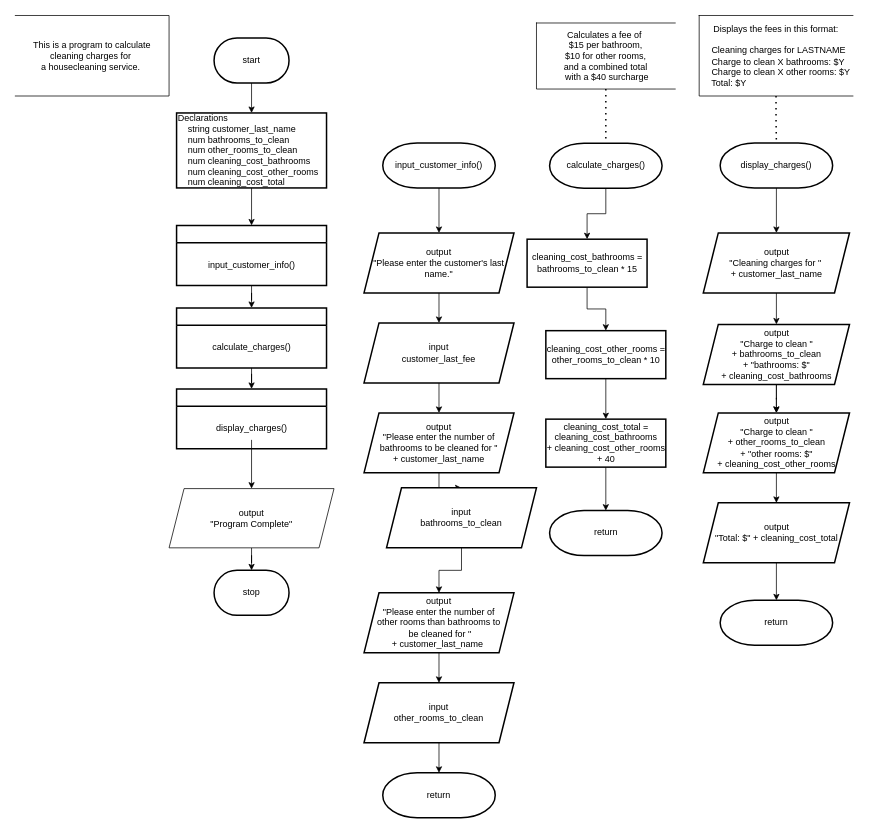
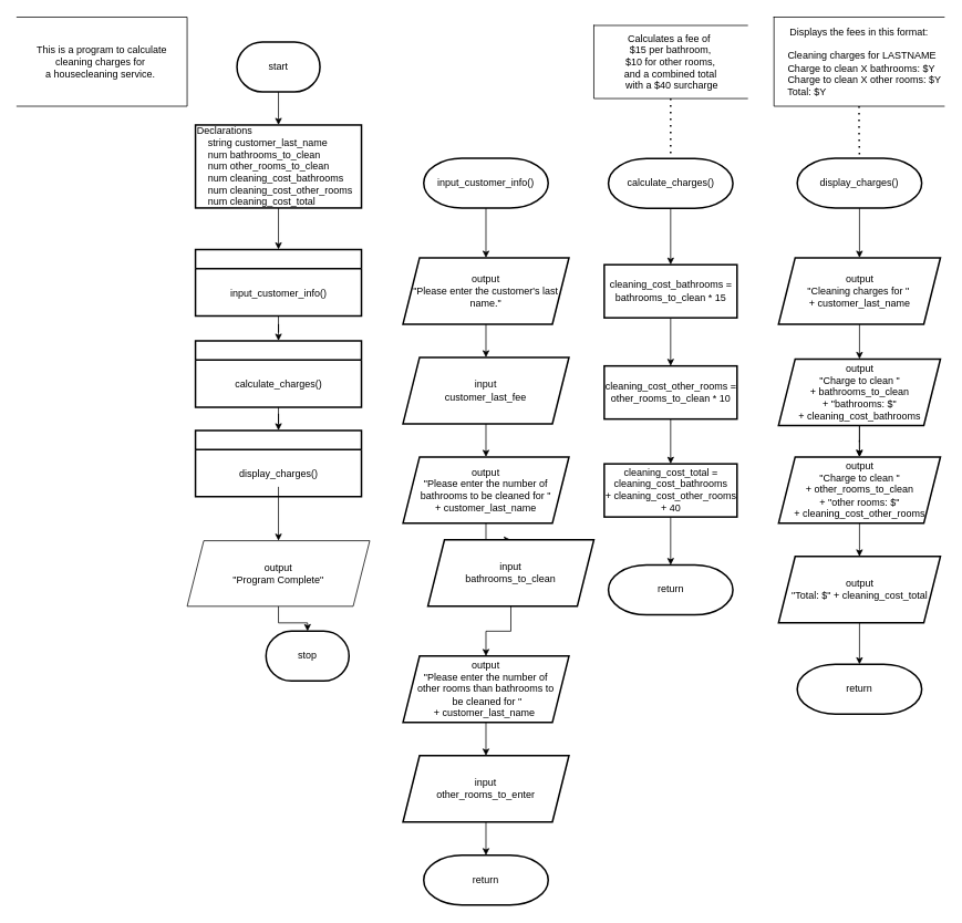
  <mxCell id="0" />
  <mxCell id="1" parent="0" />
  <mxCell id="2" value="" style="edgeStyle=orthogonalEdgeStyle;rounded=0;orthogonalLoop=1;jettySize=auto;html=1;" parent="1" source="3" target="5" edge="1"><mxGeometry relative="1" as="geometry" /></mxCell>
  <mxCell id="3" value="start" style="strokeWidth=2;html=1;shape=mxgraph.flowchart.terminator;whiteSpace=wrap;" parent="1" vertex="1"><mxGeometry x="285" y="50" width="100" height="60" as="geometry" /></mxCell>
  <mxCell id="4" value="" style="edgeStyle=orthogonalEdgeStyle;rounded=0;orthogonalLoop=1;jettySize=auto;html=1;" parent="1" source="5" target="15" edge="1"><mxGeometry relative="1" as="geometry" /></mxCell>
  <mxCell id="5" value="Declarations&lt;div&gt;&amp;nbsp; &amp;nbsp; string customer_last_name&lt;/div&gt;&lt;div&gt;&amp;nbsp; &amp;nbsp; num bathrooms_to_clean&lt;/div&gt;&lt;div&gt;&amp;nbsp; &amp;nbsp; num other_rooms_to_clean&lt;/div&gt;&lt;div&gt;&amp;nbsp; &amp;nbsp; num cleaning_cost_bathrooms&lt;/div&gt;&lt;div&gt;&amp;nbsp; &amp;nbsp; num cleaning_cost_other_rooms&lt;/div&gt;&lt;div&gt;&amp;nbsp; &amp;nbsp; num cleaning_cost_total&lt;/div&gt;" style="whiteSpace=wrap;html=1;strokeWidth=2;align=left;" parent="1" vertex="1"><mxGeometry x="235" y="150" width="200" height="100" as="geometry" /></mxCell>
  <mxCell id="6" value="" style="edgeStyle=orthogonalEdgeStyle;rounded=0;orthogonalLoop=1;jettySize=auto;html=1;" parent="1" source="7" target="9" edge="1"><mxGeometry relative="1" as="geometry" /></mxCell>
  <mxCell id="7" value="output &lt;br&gt;&quot;Please enter the customer's last name.&quot;" style="whiteSpace=wrap;html=1;strokeWidth=2;align=center;shape=parallelogram;perimeter=parallelogramPerimeter;fixedSize=1;" parent="1" vertex="1"><mxGeometry x="485" y="310" width="200" height="80" as="geometry" /></mxCell>
  <mxCell id="8" value="" style="edgeStyle=orthogonalEdgeStyle;rounded=0;orthogonalLoop=1;jettySize=auto;html=1;" parent="1" source="9" target="11" edge="1"><mxGeometry relative="1" as="geometry" /></mxCell>
  <mxCell id="9" value="input&lt;br&gt;customer_last_fee" style="whiteSpace=wrap;html=1;strokeWidth=2;align=center;shape=parallelogram;perimeter=parallelogramPerimeter;fixedSize=1;" parent="1" vertex="1"><mxGeometry x="485" y="430" width="200" height="80" as="geometry" /></mxCell>
  <mxCell id="10" value="" style="edgeStyle=orthogonalEdgeStyle;rounded=0;orthogonalLoop=1;jettySize=auto;html=1;" parent="1" source="11" target="13" edge="1"><mxGeometry relative="1" as="geometry" /></mxCell>
  <mxCell id="11" value="output&lt;br&gt;&quot;Please enter the number of bathrooms to be cleaned for &quot;&lt;br&gt;+ customer_last_name" style="whiteSpace=wrap;html=1;strokeWidth=2;align=center;shape=parallelogram;perimeter=parallelogramPerimeter;fixedSize=1;" parent="1" vertex="1"><mxGeometry x="485" y="550" width="200" height="80" as="geometry" /></mxCell>
  <mxCell id="12" value="" style="edgeStyle=orthogonalEdgeStyle;rounded=0;orthogonalLoop=1;jettySize=auto;html=1;" parent="1" source="13" target="20" edge="1"><mxGeometry relative="1" as="geometry" /></mxCell>
  <mxCell id="13" value="input&lt;br&gt;bathrooms_to_clean" style="whiteSpace=wrap;html=1;strokeWidth=2;align=center;shape=parallelogram;perimeter=parallelogramPerimeter;fixedSize=1;" parent="1" vertex="1"><mxGeometry x="515" y="650" width="200" height="80" as="geometry" /></mxCell>
  <mxCell id="14" value="" style="edgeStyle=orthogonalEdgeStyle;rounded=0;orthogonalLoop=1;jettySize=auto;html=1;" parent="1" source="15" target="25" edge="1"><mxGeometry relative="1" as="geometry" /></mxCell>
  <mxCell id="15" value="" style="whiteSpace=wrap;html=1;align=left;strokeWidth=2;shape=swimlane;fontStyle=1;startSize=23;" parent="1" vertex="1"><mxGeometry x="235" y="300" width="200" height="80" as="geometry"><mxRectangle x="20" y="340" width="50" height="40" as="alternateBounds" /></mxGeometry></mxCell>
  <mxCell id="16" value="input_customer_info()" style="text;html=1;align=center;verticalAlign=middle;resizable=0;points=[];autosize=1;strokeColor=none;fillColor=none;" parent="15" vertex="1"><mxGeometry x="30" y="38" width="140" height="30" as="geometry" /></mxCell>
  <mxCell id="17" style="edgeStyle=orthogonalEdgeStyle;rounded=0;orthogonalLoop=1;jettySize=auto;html=1;exitX=0.5;exitY=1;exitDx=0;exitDy=0;exitPerimeter=0;entryX=0.5;entryY=0;entryDx=0;entryDy=0;" parent="1" source="18" target="7" edge="1"><mxGeometry relative="1" as="geometry" /></mxCell>
  <mxCell id="18" value="&lt;span style=&quot;text-wrap: nowrap;&quot;&gt;input_customer_info()&lt;/span&gt;" style="strokeWidth=2;html=1;shape=mxgraph.flowchart.terminator;whiteSpace=wrap;" parent="1" vertex="1"><mxGeometry x="510" y="190" width="150" height="60" as="geometry" /></mxCell>
  <mxCell id="19" value="" style="edgeStyle=orthogonalEdgeStyle;rounded=0;orthogonalLoop=1;jettySize=auto;html=1;" parent="1" source="20" target="22" edge="1"><mxGeometry relative="1" as="geometry" /></mxCell>
  <mxCell id="20" value="output&lt;br&gt;&quot;Please enter the number of&lt;br&gt;other rooms than bathrooms to&lt;br&gt;&amp;nbsp;be cleaned for &quot;&lt;br&gt;+ customer_last_name&amp;nbsp;" style="whiteSpace=wrap;html=1;strokeWidth=2;align=center;shape=parallelogram;perimeter=parallelogramPerimeter;fixedSize=1;" parent="1" vertex="1"><mxGeometry x="485" y="790" width="200" height="80" as="geometry" /></mxCell>
  <mxCell id="21" value="" style="edgeStyle=orthogonalEdgeStyle;rounded=0;orthogonalLoop=1;jettySize=auto;html=1;" parent="1" source="22" target="23" edge="1"><mxGeometry relative="1" as="geometry" /></mxCell>
- <mxCell id="22" value="input&lt;br&gt;other_rooms_to_clean" style="whiteSpace=wrap;html=1;strokeWidth=2;align=center;shape=parallelogram;perimeter=parallelogramPerimeter;fixedSize=1;" parent="1" vertex="1"><mxGeometry x="485" y="910" width="200" height="80" as="geometry" /></mxCell>
+ <mxCell id="22" value="input&lt;br&gt;other_rooms_to_enter" style="whiteSpace=wrap;html=1;strokeWidth=2;align=center;shape=parallelogram;perimeter=parallelogramPerimeter;fixedSize=1;" parent="1" vertex="1"><mxGeometry x="485" y="910" width="200" height="80" as="geometry" /></mxCell>
  <mxCell id="23" value="&lt;span style=&quot;text-wrap: nowrap;&quot;&gt;return&lt;/span&gt;" style="strokeWidth=2;html=1;shape=mxgraph.flowchart.terminator;whiteSpace=wrap;" parent="1" vertex="1"><mxGeometry x="510" y="1030" width="150" height="60" as="geometry" /></mxCell>
  <mxCell id="24" value="" style="edgeStyle=orthogonalEdgeStyle;rounded=0;orthogonalLoop=1;jettySize=auto;html=1;" parent="1" source="25" target="38" edge="1"><mxGeometry relative="1" as="geometry" /></mxCell>
  <mxCell id="25" value="" style="whiteSpace=wrap;html=1;align=left;strokeWidth=2;shape=swimlane;fontStyle=1;startSize=23;" parent="1" vertex="1"><mxGeometry x="235" y="410" width="200" height="80" as="geometry"><mxRectangle x="20" y="340" width="50" height="40" as="alternateBounds" /></mxGeometry></mxCell>
  <mxCell id="26" value="calculate_charges()" style="text;html=1;align=center;verticalAlign=middle;resizable=0;points=[];autosize=1;strokeColor=none;fillColor=none;" parent="25" vertex="1"><mxGeometry x="35" y="38" width="130" height="30" as="geometry" /></mxCell>
  <mxCell id="27" value="" style="edgeStyle=orthogonalEdgeStyle;rounded=0;orthogonalLoop=1;jettySize=auto;html=1;" parent="1" source="28" target="30" edge="1"><mxGeometry relative="1" as="geometry" /></mxCell>
  <mxCell id="28" value="&lt;span style=&quot;text-wrap: nowrap;&quot;&gt;calculate_charges()&lt;/span&gt;" style="strokeWidth=2;html=1;shape=mxgraph.flowchart.terminator;whiteSpace=wrap;" parent="1" vertex="1"><mxGeometry x="732.5" y="190.36" width="150" height="60" as="geometry" /></mxCell>
  <mxCell id="29" value="" style="edgeStyle=orthogonalEdgeStyle;rounded=0;orthogonalLoop=1;jettySize=auto;html=1;" parent="1" source="30" target="32" edge="1"><mxGeometry relative="1" as="geometry" /></mxCell>
- <mxCell id="30" value="cleaning_cost_bathrooms =&lt;br&gt;&lt;div&gt;bathrooms_to_clean * 15&lt;/div&gt;" style="whiteSpace=wrap;html=1;strokeWidth=2;align=center;shape=label;fixedSize=1;rounded=0;" parent="1" vertex="1"><mxGeometry x="702.5" y="318.36" width="160" height="64" as="geometry" /></mxCell>
+ <mxCell id="30" value="cleaning_cost_bathrooms =&lt;br&gt;&lt;div&gt;bathrooms_to_clean * 15&lt;/div&gt;" style="whiteSpace=wrap;html=1;strokeWidth=2;align=center;shape=label;fixedSize=1;rounded=0;" parent="1" vertex="1"><mxGeometry x="727.5" y="318.36" width="160" height="64" as="geometry" /></mxCell>
  <mxCell id="31" value="" style="edgeStyle=orthogonalEdgeStyle;rounded=0;orthogonalLoop=1;jettySize=auto;html=1;" parent="1" source="32" target="34" edge="1"><mxGeometry relative="1" as="geometry" /></mxCell>
  <mxCell id="32" value="cleaning_cost_other_rooms =&lt;br&gt;&lt;div&gt;other_rooms_to_clean * 10&lt;/div&gt;" style="whiteSpace=wrap;html=1;strokeWidth=2;align=center;shape=label;fixedSize=1;rounded=0;" parent="1" vertex="1"><mxGeometry x="727.5" y="440.36" width="160" height="64" as="geometry" /></mxCell>
  <mxCell id="33" value="" style="edgeStyle=orthogonalEdgeStyle;rounded=0;orthogonalLoop=1;jettySize=auto;html=1;" parent="1" source="34" target="35" edge="1"><mxGeometry relative="1" as="geometry" /></mxCell>
  <mxCell id="34" value="cleaning_cost_total =&lt;br&gt;cleaning_cost_bathrooms&lt;div&gt;+ cleaning_cost_other_rooms&lt;/div&gt;&lt;div&gt;+ 40&lt;/div&gt;" style="whiteSpace=wrap;html=1;strokeWidth=2;align=center;shape=label;fixedSize=1;rounded=0;" parent="1" vertex="1"><mxGeometry x="727.5" y="558.36" width="160" height="64" as="geometry" /></mxCell>
  <mxCell id="35" value="&lt;span style=&quot;text-wrap: nowrap;&quot;&gt;return&lt;/span&gt;" style="strokeWidth=2;html=1;shape=mxgraph.flowchart.terminator;whiteSpace=wrap;" parent="1" vertex="1"><mxGeometry x="732.5" y="680.36" width="150" height="60" as="geometry" /></mxCell>
  <mxCell id="36" value="" style="edgeStyle=orthogonalEdgeStyle;rounded=0;orthogonalLoop=1;jettySize=auto;html=1;" parent="1" source="37" target="41" edge="1"><mxGeometry relative="1" as="geometry" /></mxCell>
  <mxCell id="37" value="&lt;span style=&quot;text-wrap: nowrap;&quot;&gt;display_charges()&lt;/span&gt;" style="strokeWidth=2;html=1;shape=mxgraph.flowchart.terminator;whiteSpace=wrap;" parent="1" vertex="1"><mxGeometry x="960" y="190" width="150" height="60" as="geometry" /></mxCell>
  <mxCell id="38" value="" style="whiteSpace=wrap;html=1;align=left;strokeWidth=2;shape=swimlane;fontStyle=1;startSize=23;" parent="1" vertex="1"><mxGeometry x="235" y="518" width="200" height="80" as="geometry"><mxRectangle x="20" y="340" width="50" height="40" as="alternateBounds" /></mxGeometry></mxCell>
  <mxCell id="39" value="display_charges()" style="text;html=1;align=center;verticalAlign=middle;resizable=0;points=[];autosize=1;strokeColor=none;fillColor=none;" parent="38" vertex="1"><mxGeometry x="40" y="38" width="120" height="30" as="geometry" /></mxCell>
  <mxCell id="40" value="" style="edgeStyle=orthogonalEdgeStyle;rounded=0;orthogonalLoop=1;jettySize=auto;html=1;" parent="1" source="41" target="44" edge="1"><mxGeometry relative="1" as="geometry" /></mxCell>
  <mxCell id="41" value="output&lt;br&gt;&quot;Cleaning charges for &quot;&amp;nbsp;&lt;div&gt;+ customer_last_name&lt;/div&gt;" style="whiteSpace=wrap;html=1;strokeWidth=2;align=center;shape=parallelogram;perimeter=parallelogramPerimeter;fixedSize=1;" parent="1" vertex="1"><mxGeometry x="937.5" y="310" width="195" height="80" as="geometry" /></mxCell>
  <mxCell id="42" value="" style="edgeStyle=orthogonalEdgeStyle;rounded=0;orthogonalLoop=1;jettySize=auto;html=1;" parent="1" source="44" edge="1"><mxGeometry relative="1" as="geometry"><mxPoint x="1035" y="550" as="targetPoint" /></mxGeometry></mxCell>
  <mxCell id="43" value="" style="edgeStyle=orthogonalEdgeStyle;rounded=0;orthogonalLoop=1;jettySize=auto;html=1;" parent="1" source="44" target="46" edge="1"><mxGeometry relative="1" as="geometry" /></mxCell>
  <mxCell id="44" value="output&lt;br&gt;&quot;Charge to clean &quot;&lt;div&gt;+ bathrooms_to_clean&lt;br&gt;+ &quot;bathrooms: $&quot;&lt;br&gt;+ cleaning_cost_bathrooms&lt;/div&gt;" style="whiteSpace=wrap;html=1;strokeWidth=2;align=center;shape=parallelogram;perimeter=parallelogramPerimeter;fixedSize=1;" parent="1" vertex="1"><mxGeometry x="937.5" y="432" width="195" height="80" as="geometry" /></mxCell>
  <mxCell id="45" value="" style="edgeStyle=orthogonalEdgeStyle;rounded=0;orthogonalLoop=1;jettySize=auto;html=1;" parent="1" source="46" target="48" edge="1"><mxGeometry relative="1" as="geometry" /></mxCell>
  <mxCell id="46" value="output&lt;br&gt;&quot;Charge to clean &quot;&lt;div&gt;+ other_rooms_to_clean&lt;br&gt;+ &quot;other rooms: $&quot;&lt;br&gt;+ cleaning_cost_other_rooms&lt;/div&gt;" style="whiteSpace=wrap;html=1;strokeWidth=2;align=center;shape=parallelogram;perimeter=parallelogramPerimeter;fixedSize=1;" parent="1" vertex="1"><mxGeometry x="937.5" y="550" width="195" height="80" as="geometry" /></mxCell>
  <mxCell id="47" value="" style="edgeStyle=orthogonalEdgeStyle;rounded=0;orthogonalLoop=1;jettySize=auto;html=1;" parent="1" source="48" target="49" edge="1"><mxGeometry relative="1" as="geometry" /></mxCell>
  <mxCell id="48" value="output&lt;br&gt;&lt;div&gt;&quot;Total: $&quot; + cleaning_cost_total&lt;/div&gt;" style="whiteSpace=wrap;html=1;strokeWidth=2;align=center;shape=parallelogram;perimeter=parallelogramPerimeter;fixedSize=1;" parent="1" vertex="1"><mxGeometry x="937.5" y="670" width="195" height="80" as="geometry" /></mxCell>
  <mxCell id="49" value="&lt;span style=&quot;text-wrap: nowrap;&quot;&gt;return&lt;/span&gt;" style="strokeWidth=2;html=1;shape=mxgraph.flowchart.terminator;whiteSpace=wrap;" parent="1" vertex="1"><mxGeometry x="960" y="800" width="150" height="60" as="geometry" /></mxCell>
  <mxCell id="50" value="" style="edgeStyle=orthogonalEdgeStyle;rounded=0;orthogonalLoop=1;jettySize=auto;html=1;" parent="1" source="51" target="53" edge="1"><mxGeometry relative="1" as="geometry" /></mxCell>
  <mxCell id="51" value="output&lt;br&gt;&quot;Program Complete&quot;" style="whiteSpace=wrap;html=1;shape=parallelogram;perimeter=parallelogramPerimeter;fixedSize=1;" parent="1" vertex="1"><mxGeometry x="225" y="651" width="220" height="79" as="geometry" /></mxCell>
  <mxCell id="52" value="" style="edgeStyle=orthogonalEdgeStyle;rounded=0;orthogonalLoop=1;jettySize=auto;html=1;" parent="1" source="39" target="51" edge="1"><mxGeometry relative="1" as="geometry" /></mxCell>
- <mxCell id="53" value="stop" style="strokeWidth=2;html=1;shape=mxgraph.flowchart.terminator;whiteSpace=wrap;" parent="1" vertex="1"><mxGeometry x="285" y="760" width="100" height="60" as="geometry" /></mxCell>
+ <mxCell id="53" value="stop" style="strokeWidth=2;html=1;shape=mxgraph.flowchart.terminator;whiteSpace=wrap;" parent="1" vertex="1"><mxGeometry x="320" y="760" width="100" height="60" as="geometry" /></mxCell>
  <mxCell id="54" value="" style="edgeStyle=orthogonalEdgeStyle;rounded=0;orthogonalLoop=1;jettySize=auto;html=1;endArrow=none;dashed=1;dashPattern=1 3;strokeWidth=2;" parent="1" source="55" target="37" edge="1"><mxGeometry relative="1" as="geometry" /></mxCell>
  <mxCell id="55" value="Displays the fees in this format:&lt;div&gt;&lt;br&gt;&lt;/div&gt;&lt;div style=&quot;text-align: left;&quot;&gt;&amp;nbsp; &amp;nbsp; Cleaning charges for LASTNAME&lt;/div&gt;&lt;div style=&quot;text-align: left;&quot;&gt;&amp;nbsp; &amp;nbsp; Charge to clean X bathrooms: $Y&lt;br&gt;&amp;nbsp; &amp;nbsp; Charge to clean X other rooms: $Y&lt;/div&gt;&lt;div style=&quot;text-align: left;&quot;&gt;&amp;nbsp; &amp;nbsp; Total: $Y&lt;/div&gt;" style="shape=partialRectangle;whiteSpace=wrap;html=1;right=0;fillColor=none;" parent="1" vertex="1"><mxGeometry x="932" y="20" width="205" height="107.38" as="geometry" /></mxCell>
  <mxCell id="56" value="Calculates a fee of&amp;nbsp;&lt;div&gt;$15 per bathroom,&lt;/div&gt;&lt;div&gt;$10 for other rooms,&lt;/div&gt;&lt;div&gt;and a combined total&lt;br&gt;&amp;nbsp;with a $40 surcharge&lt;/div&gt;" style="shape=partialRectangle;whiteSpace=wrap;html=1;right=0;fillColor=none;" parent="1" vertex="1"><mxGeometry x="715" y="30" width="185" height="88.1" as="geometry" /></mxCell>
  <mxCell id="57" style="edgeStyle=orthogonalEdgeStyle;rounded=0;orthogonalLoop=1;jettySize=auto;html=1;exitX=0.5;exitY=1;exitDx=0;exitDy=0;" parent="1" source="56" target="56" edge="1"><mxGeometry relative="1" as="geometry" /></mxCell>
  <mxCell id="58" style="edgeStyle=orthogonalEdgeStyle;rounded=0;orthogonalLoop=1;jettySize=auto;html=1;exitX=0.5;exitY=1;exitDx=0;exitDy=0;entryX=0.5;entryY=0;entryDx=0;entryDy=0;entryPerimeter=0;endArrow=none;dashed=1;dashPattern=1 3;strokeWidth=2;" parent="1" source="56" target="28" edge="1"><mxGeometry relative="1" as="geometry" /></mxCell>
  <mxCell id="59" value="This is a program to calculate cleaning charges for&amp;nbsp;&lt;div&gt;a housecleaning service.&amp;nbsp;&lt;/div&gt;" style="shape=partialRectangle;whiteSpace=wrap;html=1;left=0;fillColor=none;" parent="1" vertex="1"><mxGeometry x="20" y="20" width="205" height="107.38" as="geometry" /></mxCell>
